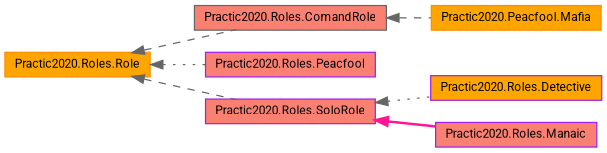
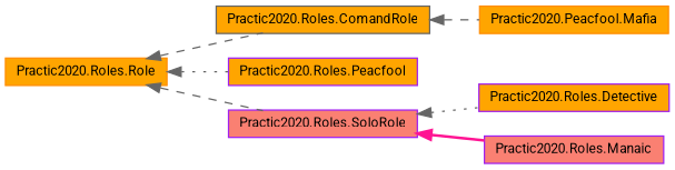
  digraph {
    fontname=Roboto
    rankdir=LR
    node [color=purple fillcolor=salmon fontname=Roboto fontsize=10 shape=record style=filled]
    edge [color=gray40 dir=back fontname=Roboto fontsize=10 labelfontname=Helvetica labelfontsize=10 style=dashed]
    n1 [color=darkorange fillcolor=orange height=0.2 label="Practic2020.Roles.Role" width=0.4]
-   n2 [color=gray40 height=0.2 label="Practic2020.Roles.ComandRole" width=0.4]
-   n3 [height=0.2 label="Practic2020.Roles.Peacfool" width=0.4]
+   n2 [color=gray40 fillcolor=orange height=0.2 label="Practic2020.Roles.ComandRole" width=0.4]
+   n3 [fillcolor=orange height=0.2 label="Practic2020.Roles.Peacfool" width=0.4]
    n4 [height=0.2 label="Practic2020.Roles.SoloRole" width=0.4]
    n5 [color=darkorange fillcolor=orange height=0.2 label="Practic2020.Peacfool.Mafia" width=0.4]
    n6 [fillcolor=orange height=0.2 label="Practic2020.Roles.Detective" width=0.4]
    n7 [height=0.2 label="Practic2020.Roles.Manaic" width=0.4]
    n1 -> n2
    n1 -> n3 [style=dotted]
    n1 -> n4
    n2 -> n5
    n4 -> n6 [style=dotted]
    n4 -> n7 [color=deeppink style=bold]
  }
